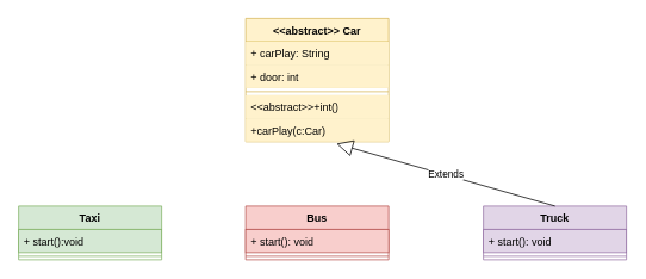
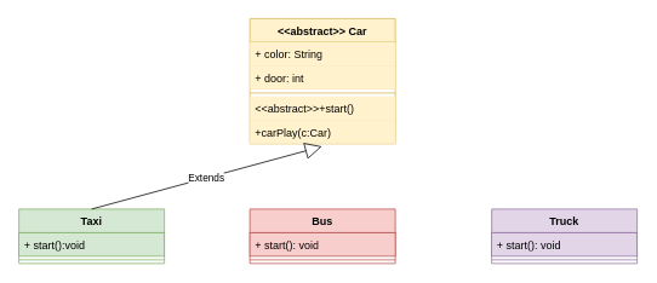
  <mxCell id="0" />
  <mxCell id="1" parent="0" />
  <mxCell id="2" value="&amp;lt;&amp;lt;abstract&amp;gt;&amp;gt; Car" style="swimlane;fontStyle=1;align=center;verticalAlign=top;childLayout=stackLayout;horizontal=1;startSize=26;horizontalStack=0;resizeParent=1;resizeParentMax=0;resizeLast=0;collapsible=1;marginBottom=0;whiteSpace=wrap;html=1;fillColor=#fff2cc;strokeColor=#d6b656;" vertex="1" parent="1"><mxGeometry x="274" y="20" width="160" height="138" as="geometry" /></mxCell>
- <mxCell id="3" value="+ carPlay: String" style="text;strokeColor=#d6b656;fillColor=#fff2cc;align=left;verticalAlign=top;spacingLeft=4;spacingRight=4;overflow=hidden;rotatable=0;points=[[0,0.5],[1,0.5]];portConstraint=eastwest;whiteSpace=wrap;html=1;strokeWidth=0;" vertex="1" parent="2"><mxGeometry y="26" width="160" height="26" as="geometry" /></mxCell>
+ <mxCell id="3" value="+ color: String" style="text;strokeColor=#d6b656;fillColor=#fff2cc;align=left;verticalAlign=top;spacingLeft=4;spacingRight=4;overflow=hidden;rotatable=0;points=[[0,0.5],[1,0.5]];portConstraint=eastwest;whiteSpace=wrap;html=1;strokeWidth=0;" vertex="1" parent="2"><mxGeometry y="26" width="160" height="26" as="geometry" /></mxCell>
  <mxCell id="4" value="+ door: int" style="text;strokeColor=#d6b656;fillColor=#fff2cc;align=left;verticalAlign=top;spacingLeft=4;spacingRight=4;overflow=hidden;rotatable=0;points=[[0,0.5],[1,0.5]];portConstraint=eastwest;whiteSpace=wrap;html=1;strokeWidth=0;" vertex="1" parent="2"><mxGeometry y="52" width="160" height="26" as="geometry" /></mxCell>
  <mxCell id="5" value="" style="line;strokeWidth=1;fillColor=#fff2cc;align=left;verticalAlign=middle;spacingTop=-1;spacingLeft=3;spacingRight=3;rotatable=0;labelPosition=right;points=[];portConstraint=eastwest;strokeColor=#d6b656;" vertex="1" parent="2"><mxGeometry y="78" width="160" height="8" as="geometry" /></mxCell>
- <mxCell id="6" value="&amp;lt;&amp;lt;abstract&amp;gt;&amp;gt;+int()&lt;div&gt;&lt;br&gt;&lt;/div&gt;" style="text;strokeColor=#d6b656;fillColor=#fff2cc;align=left;verticalAlign=top;spacingLeft=4;spacingRight=4;overflow=hidden;rotatable=0;points=[[0,0.5],[1,0.5]];portConstraint=eastwest;whiteSpace=wrap;html=1;strokeWidth=0;" vertex="1" parent="2"><mxGeometry y="86" width="160" height="26" as="geometry" /></mxCell>
+ <mxCell id="6" value="&amp;lt;&amp;lt;abstract&amp;gt;&amp;gt;+start()&lt;div&gt;&lt;br&gt;&lt;/div&gt;" style="text;strokeColor=#d6b656;fillColor=#fff2cc;align=left;verticalAlign=top;spacingLeft=4;spacingRight=4;overflow=hidden;rotatable=0;points=[[0,0.5],[1,0.5]];portConstraint=eastwest;whiteSpace=wrap;html=1;strokeWidth=0;" vertex="1" parent="2"><mxGeometry y="86" width="160" height="26" as="geometry" /></mxCell>
  <mxCell id="7" value="&lt;div&gt;+carPlay(c:Car)&lt;/div&gt;" style="text;strokeColor=#d6b656;fillColor=#fff2cc;align=left;verticalAlign=top;spacingLeft=4;spacingRight=4;overflow=hidden;rotatable=0;points=[[0,0.5],[1,0.5]];portConstraint=eastwest;whiteSpace=wrap;html=1;strokeWidth=0;" vertex="1" parent="2"><mxGeometry y="112" width="160" height="26" as="geometry" /></mxCell>
  <mxCell id="8" value="Taxi" style="swimlane;fontStyle=1;align=center;verticalAlign=top;childLayout=stackLayout;horizontal=1;startSize=26;horizontalStack=0;resizeParent=1;resizeParentMax=0;resizeLast=0;collapsible=1;marginBottom=0;whiteSpace=wrap;html=1;fillColor=#d5e8d4;strokeColor=#82b366;" vertex="1" parent="1"><mxGeometry x="20" y="230" width="160" height="60" as="geometry" /></mxCell>
  <mxCell id="9" value="+ start():void" style="text;strokeColor=#82b366;fillColor=#d5e8d4;align=left;verticalAlign=top;spacingLeft=4;spacingRight=4;overflow=hidden;rotatable=0;points=[[0,0.5],[1,0.5]];portConstraint=eastwest;whiteSpace=wrap;html=1;" vertex="1" parent="8"><mxGeometry y="26" width="160" height="26" as="geometry" /></mxCell>
  <mxCell id="10" value="" style="line;strokeWidth=1;fillColor=#d5e8d4;align=left;verticalAlign=middle;spacingTop=-1;spacingLeft=3;spacingRight=3;rotatable=0;labelPosition=right;points=[];portConstraint=eastwest;strokeColor=#82b366;" vertex="1" parent="8"><mxGeometry y="52" width="160" height="8" as="geometry" /></mxCell>
  <mxCell id="11" value="Truck" style="swimlane;fontStyle=1;align=center;verticalAlign=top;childLayout=stackLayout;horizontal=1;startSize=26;horizontalStack=0;resizeParent=1;resizeParentMax=0;resizeLast=0;collapsible=1;marginBottom=0;whiteSpace=wrap;html=1;fillColor=#e1d5e7;strokeColor=#9673a6;" vertex="1" parent="1"><mxGeometry x="540" y="230" width="160" height="60" as="geometry" /></mxCell>
  <mxCell id="12" value="+ start(): void" style="text;strokeColor=#9673a6;fillColor=#e1d5e7;align=left;verticalAlign=top;spacingLeft=4;spacingRight=4;overflow=hidden;rotatable=0;points=[[0,0.5],[1,0.5]];portConstraint=eastwest;whiteSpace=wrap;html=1;" vertex="1" parent="11"><mxGeometry y="26" width="160" height="26" as="geometry" /></mxCell>
  <mxCell id="13" value="" style="line;strokeWidth=1;fillColor=#e1d5e7;align=left;verticalAlign=middle;spacingTop=-1;spacingLeft=3;spacingRight=3;rotatable=0;labelPosition=right;points=[];portConstraint=eastwest;strokeColor=#9673a6;" vertex="1" parent="11"><mxGeometry y="52" width="160" height="8" as="geometry" /></mxCell>
  <mxCell id="14" value="Bus" style="swimlane;fontStyle=1;align=center;verticalAlign=top;childLayout=stackLayout;horizontal=1;startSize=26;horizontalStack=0;resizeParent=1;resizeParentMax=0;resizeLast=0;collapsible=1;marginBottom=0;whiteSpace=wrap;html=1;fillColor=#f8cecc;strokeColor=#b85450;" vertex="1" parent="1"><mxGeometry x="274" y="230" width="160" height="60" as="geometry" /></mxCell>
  <mxCell id="15" value="+ start(): void" style="text;strokeColor=#b85450;fillColor=#f8cecc;align=left;verticalAlign=top;spacingLeft=4;spacingRight=4;overflow=hidden;rotatable=0;points=[[0,0.5],[1,0.5]];portConstraint=eastwest;whiteSpace=wrap;html=1;" vertex="1" parent="14"><mxGeometry y="26" width="160" height="26" as="geometry" /></mxCell>
  <mxCell id="16" value="" style="line;strokeWidth=1;fillColor=#f8cecc;align=left;verticalAlign=middle;spacingTop=-1;spacingLeft=3;spacingRight=3;rotatable=0;labelPosition=right;points=[];portConstraint=eastwest;strokeColor=#b85450;" vertex="1" parent="14"><mxGeometry y="52" width="160" height="8" as="geometry" /></mxCell>
- <mxCell id="18" value="Extends" style="endArrow=block;endSize=16;endFill=0;html=1;rounded=0;exitX=0.5;exitY=0;exitDx=0;exitDy=0;entryX=0.635;entryY=1.085;entryDx=0;entryDy=0;entryPerimeter=0;" edge="1" parent="1" source="11" target="7"><mxGeometry width="160" relative="1" as="geometry"><mxPoint x="540" y="211" as="sourcePoint" /><mxPoint x="547" y="140" as="targetPoint" /></mxGeometry></mxCell>
+ <mxCell id="17" value="Extends" style="endArrow=block;endSize=16;endFill=0;html=1;rounded=0;exitX=0.5;exitY=0;exitDx=0;exitDy=0;entryX=0.495;entryY=1.115;entryDx=0;entryDy=0;entryPerimeter=0;" edge="1" parent="1" source="8" target="7"><mxGeometry width="160" relative="1" as="geometry"><mxPoint x="70" y="200" as="sourcePoint" /><mxPoint x="230" y="200" as="targetPoint" /></mxGeometry></mxCell>
